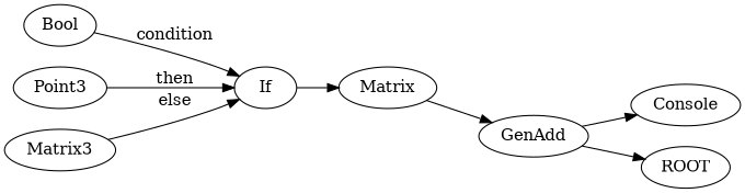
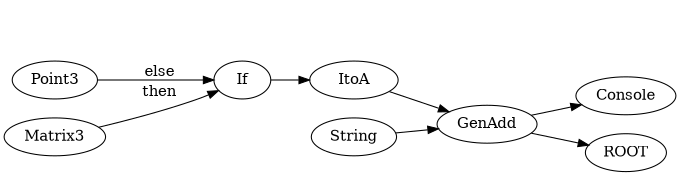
  digraph {
    rankdir=LR
    GenAdd
    Console
    ROOT
-   ItoA [label=Matrix]
+   ItoA
    If
-   Bool
    Point3
    Matrix3
+   String
    GenAdd -> Console
    GenAdd -> ROOT
    ItoA -> GenAdd
    If -> ItoA
-   Bool -> If [label=condition]
-   Point3 -> If [label=then]
-   Matrix3 -> If [label=else]
+   Point3 -> If [label=else]
+   Matrix3 -> If [label=then]
+   String -> GenAdd
  }
